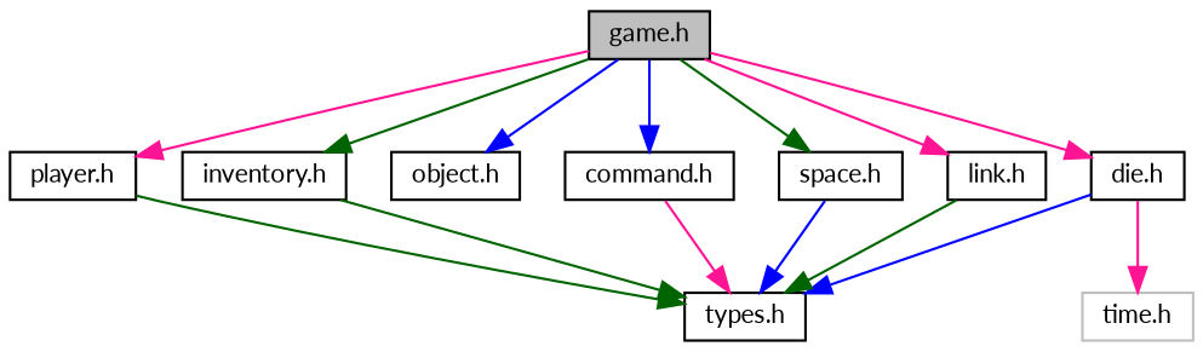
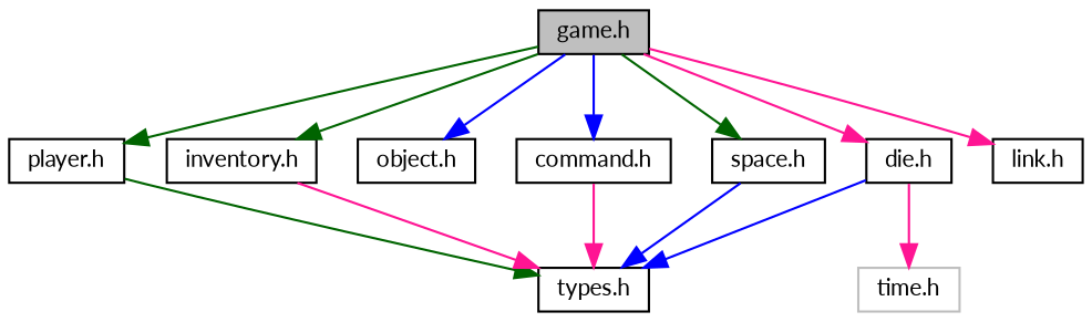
  digraph {
    fontname=Lato
    node [color=black fillcolor=white fontname=Lato fontsize=10 shape=record style=filled]
    edge [color=deeppink fontname=Lato fontsize=10 labelfontname=Helvetica labelfontsize=10 style=solid]
    n1 [fillcolor=grey75 fontcolor=black height=0.2 label="game.h" width=0.4]
    n2 [height=0.2 label="player.h" width=0.4]
    n3 [height=0.2 label="inventory.h" width=0.4]
    n4 [height=0.2 label="object.h" width=0.4]
    n5 [height=0.2 label="command.h" width=0.4]
    n6 [height=0.2 label="space.h" width=0.4]
    n7 [height=0.2 label="die.h" width=0.4]
    n8 [height=0.2 label="link.h" width=0.4]
    n9 [height=0.2 label="types.h" width=0.4]
    n10 [color=grey75 height=0.2 label="time.h" width=0.4]
-   n1 -> n2
+   n1 -> n2 [color=darkgreen]
    n1 -> n3 [color=darkgreen]
    n1 -> n4 [color=blue]
    n1 -> n5 [color=blue]
    n1 -> n6 [color=darkgreen]
    n1 -> n7
    n1 -> n8
    n2 -> n9 [color=darkgreen]
-   n3 -> n9 [color=darkgreen]
+   n3 -> n9
    n5 -> n9
    n6 -> n9 [color=blue]
    n7 -> n9 [color=blue]
    n7 -> n10
-   n8 -> n9 [color=darkgreen]
  }
